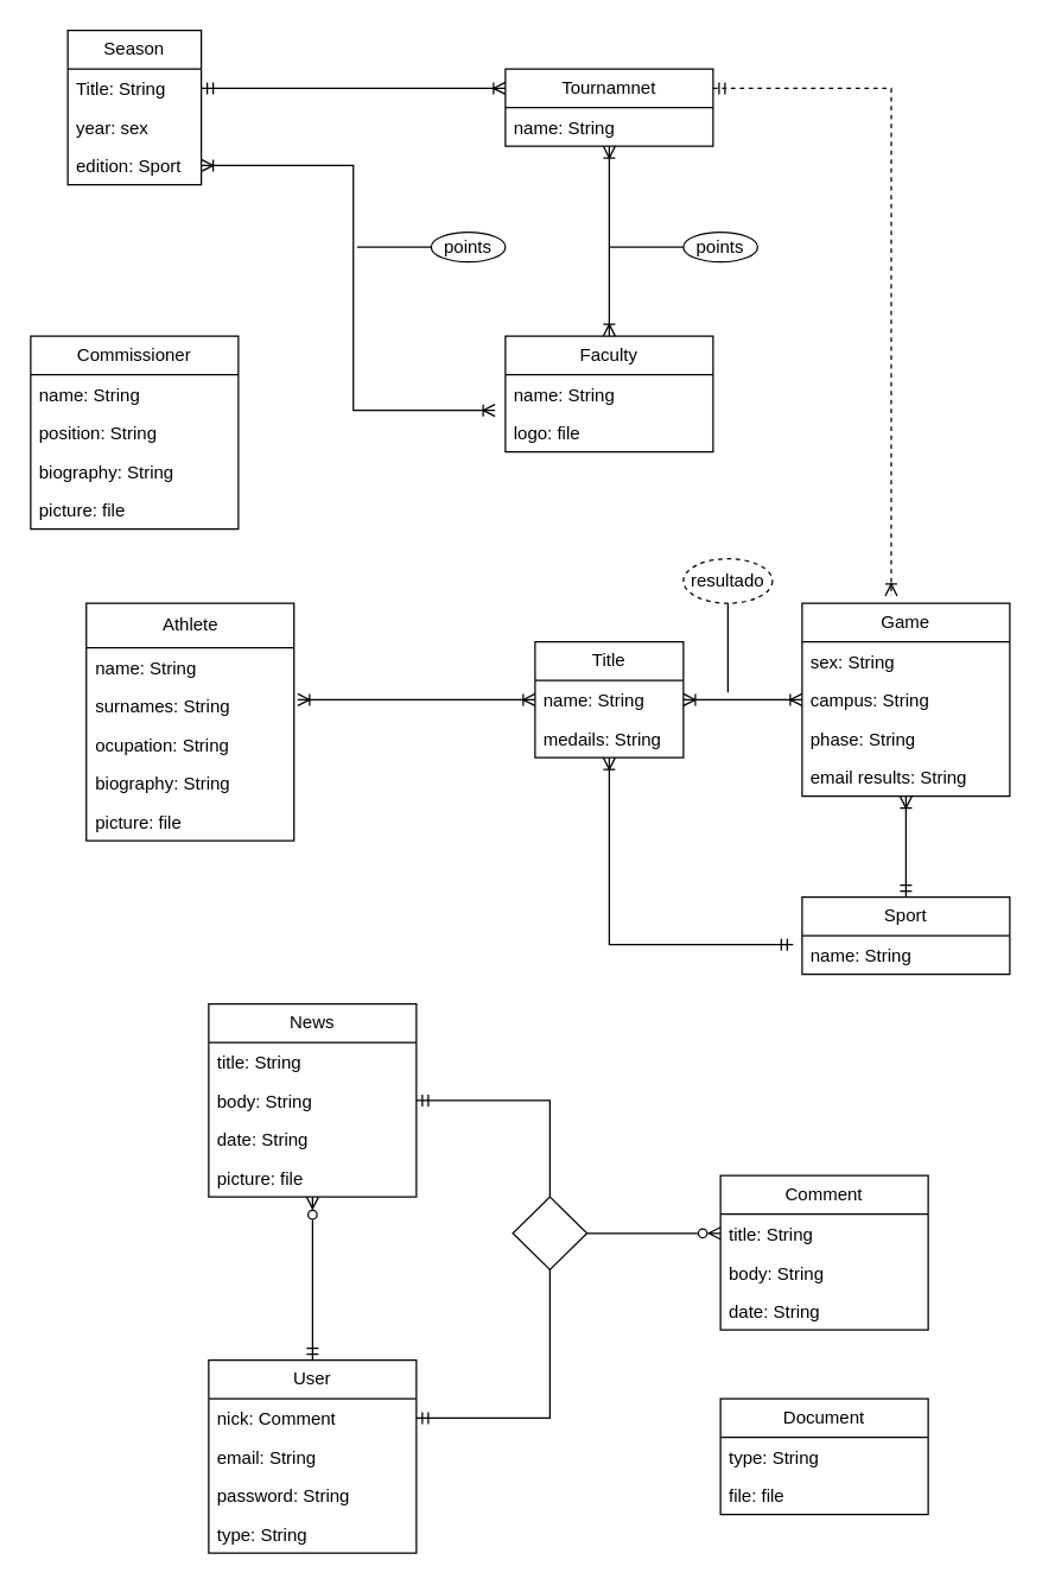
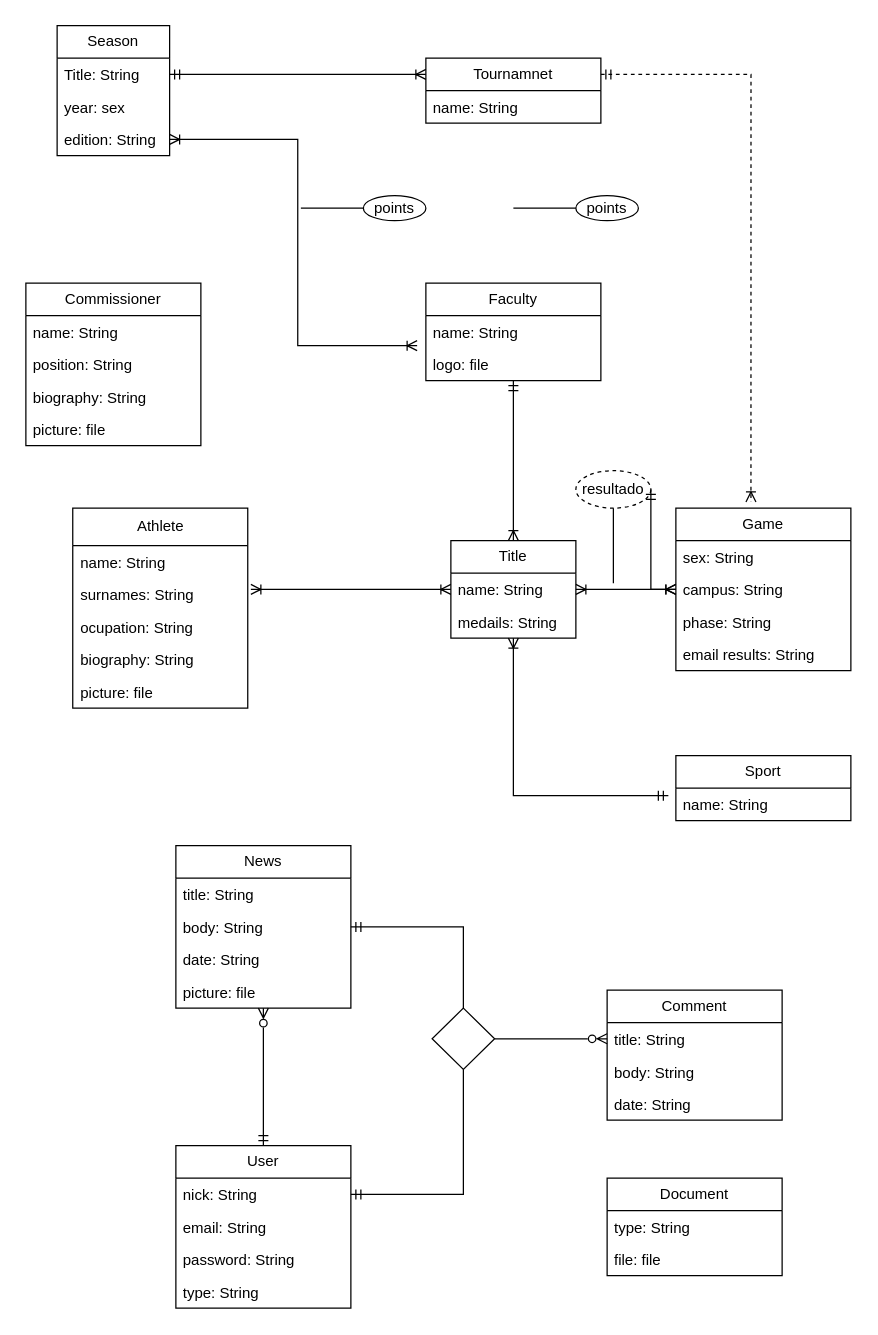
  <mxCell id="0" />
  <mxCell id="1" parent="0" />
  <mxCell id="2" value="Athlete" style="swimlane;fontStyle=0;childLayout=stackLayout;horizontal=1;startSize=30;fillColor=none;horizontalStack=0;resizeParent=1;resizeParentMax=0;resizeLast=0;collapsible=1;marginBottom=0;whiteSpace=wrap;html=1;" parent="1" vertex="1"><mxGeometry x="57.5" y="406" width="140" height="160" as="geometry" /></mxCell>
  <mxCell id="3" value="name: String" style="text;strokeColor=none;fillColor=none;align=left;verticalAlign=top;spacingLeft=4;spacingRight=4;overflow=hidden;rotatable=0;points=[[0,0.5],[1,0.5]];portConstraint=eastwest;whiteSpace=wrap;html=1;" parent="2" vertex="1"><mxGeometry y="30" width="140" height="26" as="geometry" /></mxCell>
  <mxCell id="4" value="surnames: String" style="text;strokeColor=none;fillColor=none;align=left;verticalAlign=top;spacingLeft=4;spacingRight=4;overflow=hidden;rotatable=0;points=[[0,0.5],[1,0.5]];portConstraint=eastwest;whiteSpace=wrap;html=1;" parent="2" vertex="1"><mxGeometry y="56" width="140" height="26" as="geometry" /></mxCell>
  <mxCell id="5" value="ocupation: String" style="text;strokeColor=none;fillColor=none;align=left;verticalAlign=top;spacingLeft=4;spacingRight=4;overflow=hidden;rotatable=0;points=[[0,0.5],[1,0.5]];portConstraint=eastwest;whiteSpace=wrap;html=1;" parent="2" vertex="1"><mxGeometry y="82" width="140" height="26" as="geometry" /></mxCell>
  <mxCell id="6" value="biography: String" style="text;strokeColor=none;fillColor=none;align=left;verticalAlign=top;spacingLeft=4;spacingRight=4;overflow=hidden;rotatable=0;points=[[0,0.5],[1,0.5]];portConstraint=eastwest;whiteSpace=wrap;html=1;" parent="2" vertex="1"><mxGeometry y="108" width="140" height="26" as="geometry" /></mxCell>
  <mxCell id="7" value="picture: file" style="text;strokeColor=none;fillColor=none;align=left;verticalAlign=top;spacingLeft=4;spacingRight=4;overflow=hidden;rotatable=0;points=[[0,0.5],[1,0.5]];portConstraint=eastwest;whiteSpace=wrap;html=1;" parent="2" vertex="1"><mxGeometry y="134" width="140" height="26" as="geometry" /></mxCell>
+ <mxCell id="8" style="edgeStyle=orthogonalEdgeStyle;rounded=0;orthogonalLoop=1;jettySize=auto;html=1;entryX=0.5;entryY=0;entryDx=0;entryDy=0;endArrow=ERoneToMany;endFill=0;startArrow=ERmandOne;startFill=0;" edge="1" parent="1" source="9" target="12"><mxGeometry relative="1" as="geometry" /></mxCell>
  <mxCell id="9" value="Faculty" style="swimlane;fontStyle=0;childLayout=stackLayout;horizontal=1;startSize=26;fillColor=none;horizontalStack=0;resizeParent=1;resizeParentMax=0;resizeLast=0;collapsible=1;marginBottom=0;whiteSpace=wrap;html=1;" parent="1" vertex="1"><mxGeometry x="340" y="226" width="140" height="78" as="geometry" /></mxCell>
  <mxCell id="10" value="name: String" style="text;strokeColor=none;fillColor=none;align=left;verticalAlign=top;spacingLeft=4;spacingRight=4;overflow=hidden;rotatable=0;points=[[0,0.5],[1,0.5]];portConstraint=eastwest;whiteSpace=wrap;html=1;" parent="9" vertex="1"><mxGeometry y="26" width="140" height="26" as="geometry" /></mxCell>
  <mxCell id="11" value="logo: file" style="text;strokeColor=none;fillColor=none;align=left;verticalAlign=top;spacingLeft=4;spacingRight=4;overflow=hidden;rotatable=0;points=[[0,0.5],[1,0.5]];portConstraint=eastwest;whiteSpace=wrap;html=1;" parent="9" vertex="1"><mxGeometry y="52" width="140" height="26" as="geometry" /></mxCell>
  <mxCell id="12" value="Title" style="swimlane;fontStyle=0;childLayout=stackLayout;horizontal=1;startSize=26;fillColor=none;horizontalStack=0;resizeParent=1;resizeParentMax=0;resizeLast=0;collapsible=1;marginBottom=0;whiteSpace=wrap;html=1;" parent="1" vertex="1"><mxGeometry x="360" y="432" width="100" height="78" as="geometry" /></mxCell>
  <mxCell id="13" value="name: String" style="text;strokeColor=none;fillColor=none;align=left;verticalAlign=top;spacingLeft=4;spacingRight=4;overflow=hidden;rotatable=0;points=[[0,0.5],[1,0.5]];portConstraint=eastwest;whiteSpace=wrap;html=1;" parent="12" vertex="1"><mxGeometry y="26" width="100" height="26" as="geometry" /></mxCell>
  <mxCell id="14" value="medails: String" style="text;strokeColor=none;fillColor=none;align=left;verticalAlign=top;spacingLeft=4;spacingRight=4;overflow=hidden;rotatable=0;points=[[0,0.5],[1,0.5]];portConstraint=eastwest;whiteSpace=wrap;html=1;" parent="12" vertex="1"><mxGeometry y="52" width="100" height="26" as="geometry" /></mxCell>
  <mxCell id="15" value="Sport" style="swimlane;fontStyle=0;childLayout=stackLayout;horizontal=1;startSize=26;fillColor=none;horizontalStack=0;resizeParent=1;resizeParentMax=0;resizeLast=0;collapsible=1;marginBottom=0;whiteSpace=wrap;html=1;" parent="1" vertex="1"><mxGeometry x="540" y="604" width="140" height="52" as="geometry" /></mxCell>
  <mxCell id="16" value="name: String" style="text;strokeColor=none;fillColor=none;align=left;verticalAlign=top;spacingLeft=4;spacingRight=4;overflow=hidden;rotatable=0;points=[[0,0.5],[1,0.5]];portConstraint=eastwest;whiteSpace=wrap;html=1;" parent="15" vertex="1"><mxGeometry y="26" width="140" height="26" as="geometry" /></mxCell>
  <mxCell id="17" style="edgeStyle=orthogonalEdgeStyle;rounded=0;orthogonalLoop=1;jettySize=auto;html=1;entryX=0.5;entryY=0;entryDx=0;entryDy=0;endArrow=ERmandOne;endFill=0;startArrow=ERzeroToMany;startFill=0;" edge="1" parent="1" source="18" target="23"><mxGeometry relative="1" as="geometry" /></mxCell>
  <mxCell id="18" value="News" style="swimlane;fontStyle=0;childLayout=stackLayout;horizontal=1;startSize=26;fillColor=none;horizontalStack=0;resizeParent=1;resizeParentMax=0;resizeLast=0;collapsible=1;marginBottom=0;whiteSpace=wrap;html=1;" parent="1" vertex="1"><mxGeometry x="140" y="676" width="140" height="130" as="geometry" /></mxCell>
  <mxCell id="19" value="title: String" style="text;strokeColor=none;fillColor=none;align=left;verticalAlign=top;spacingLeft=4;spacingRight=4;overflow=hidden;rotatable=0;points=[[0,0.5],[1,0.5]];portConstraint=eastwest;whiteSpace=wrap;html=1;" parent="18" vertex="1"><mxGeometry y="26" width="140" height="26" as="geometry" /></mxCell>
  <mxCell id="20" value="body: String" style="text;strokeColor=none;fillColor=none;align=left;verticalAlign=top;spacingLeft=4;spacingRight=4;overflow=hidden;rotatable=0;points=[[0,0.5],[1,0.5]];portConstraint=eastwest;whiteSpace=wrap;html=1;" parent="18" vertex="1"><mxGeometry y="52" width="140" height="26" as="geometry" /></mxCell>
  <mxCell id="21" value="date: String" style="text;strokeColor=none;fillColor=none;align=left;verticalAlign=top;spacingLeft=4;spacingRight=4;overflow=hidden;rotatable=0;points=[[0,0.5],[1,0.5]];portConstraint=eastwest;whiteSpace=wrap;html=1;" parent="18" vertex="1"><mxGeometry y="78" width="140" height="26" as="geometry" /></mxCell>
  <mxCell id="22" value="picture: file" style="text;strokeColor=none;fillColor=none;align=left;verticalAlign=top;spacingLeft=4;spacingRight=4;overflow=hidden;rotatable=0;points=[[0,0.5],[1,0.5]];portConstraint=eastwest;whiteSpace=wrap;html=1;" vertex="1" parent="18"><mxGeometry y="104" width="140" height="26" as="geometry" /></mxCell>
  <mxCell id="23" value="User" style="swimlane;fontStyle=0;childLayout=stackLayout;horizontal=1;startSize=26;fillColor=none;horizontalStack=0;resizeParent=1;resizeParentMax=0;resizeLast=0;collapsible=1;marginBottom=0;whiteSpace=wrap;html=1;" parent="1" vertex="1"><mxGeometry x="140" y="916" width="140" height="130" as="geometry" /></mxCell>
- <mxCell id="24" value="nick: Comment" style="text;strokeColor=none;fillColor=none;align=left;verticalAlign=top;spacingLeft=4;spacingRight=4;overflow=hidden;rotatable=0;points=[[0,0.5],[1,0.5]];portConstraint=eastwest;whiteSpace=wrap;html=1;" parent="23" vertex="1"><mxGeometry y="26" width="140" height="26" as="geometry" /></mxCell>
+ <mxCell id="24" value="nick: String" style="text;strokeColor=none;fillColor=none;align=left;verticalAlign=top;spacingLeft=4;spacingRight=4;overflow=hidden;rotatable=0;points=[[0,0.5],[1,0.5]];portConstraint=eastwest;whiteSpace=wrap;html=1;" parent="23" vertex="1"><mxGeometry y="26" width="140" height="26" as="geometry" /></mxCell>
  <mxCell id="25" value="email: String" style="text;strokeColor=none;fillColor=none;align=left;verticalAlign=top;spacingLeft=4;spacingRight=4;overflow=hidden;rotatable=0;points=[[0,0.5],[1,0.5]];portConstraint=eastwest;whiteSpace=wrap;html=1;" parent="23" vertex="1"><mxGeometry y="52" width="140" height="26" as="geometry" /></mxCell>
  <mxCell id="26" value="password: String" style="text;strokeColor=none;fillColor=none;align=left;verticalAlign=top;spacingLeft=4;spacingRight=4;overflow=hidden;rotatable=0;points=[[0,0.5],[1,0.5]];portConstraint=eastwest;whiteSpace=wrap;html=1;" parent="23" vertex="1"><mxGeometry y="78" width="140" height="26" as="geometry" /></mxCell>
  <mxCell id="27" value="type: String" style="text;strokeColor=none;fillColor=none;align=left;verticalAlign=top;spacingLeft=4;spacingRight=4;overflow=hidden;rotatable=0;points=[[0,0.5],[1,0.5]];portConstraint=eastwest;whiteSpace=wrap;html=1;" vertex="1" parent="23"><mxGeometry y="104" width="140" height="26" as="geometry" /></mxCell>
  <mxCell id="28" value="Comment" style="swimlane;fontStyle=0;childLayout=stackLayout;horizontal=1;startSize=26;fillColor=none;horizontalStack=0;resizeParent=1;resizeParentMax=0;resizeLast=0;collapsible=1;marginBottom=0;whiteSpace=wrap;html=1;" parent="1" vertex="1"><mxGeometry x="485" y="791.5" width="140" height="104" as="geometry" /></mxCell>
  <mxCell id="29" value="title: String" style="text;strokeColor=none;fillColor=none;align=left;verticalAlign=top;spacingLeft=4;spacingRight=4;overflow=hidden;rotatable=0;points=[[0,0.5],[1,0.5]];portConstraint=eastwest;whiteSpace=wrap;html=1;" parent="28" vertex="1"><mxGeometry y="26" width="140" height="26" as="geometry" /></mxCell>
  <mxCell id="30" value="body: String" style="text;strokeColor=none;fillColor=none;align=left;verticalAlign=top;spacingLeft=4;spacingRight=4;overflow=hidden;rotatable=0;points=[[0,0.5],[1,0.5]];portConstraint=eastwest;whiteSpace=wrap;html=1;" parent="28" vertex="1"><mxGeometry y="52" width="140" height="26" as="geometry" /></mxCell>
  <mxCell id="31" value="date: String" style="text;strokeColor=none;fillColor=none;align=left;verticalAlign=top;spacingLeft=4;spacingRight=4;overflow=hidden;rotatable=0;points=[[0,0.5],[1,0.5]];portConstraint=eastwest;whiteSpace=wrap;html=1;" vertex="1" parent="28"><mxGeometry y="78" width="140" height="26" as="geometry" /></mxCell>
  <mxCell id="32" value="Commissioner" style="swimlane;fontStyle=0;childLayout=stackLayout;horizontal=1;startSize=26;fillColor=none;horizontalStack=0;resizeParent=1;resizeParentMax=0;resizeLast=0;collapsible=1;marginBottom=0;whiteSpace=wrap;html=1;" parent="1" vertex="1"><mxGeometry x="20" y="226" width="140" height="130" as="geometry" /></mxCell>
  <mxCell id="33" value="name: String" style="text;strokeColor=none;fillColor=none;align=left;verticalAlign=top;spacingLeft=4;spacingRight=4;overflow=hidden;rotatable=0;points=[[0,0.5],[1,0.5]];portConstraint=eastwest;whiteSpace=wrap;html=1;" parent="32" vertex="1"><mxGeometry y="26" width="140" height="26" as="geometry" /></mxCell>
  <mxCell id="34" value="position: String" style="text;strokeColor=none;fillColor=none;align=left;verticalAlign=top;spacingLeft=4;spacingRight=4;overflow=hidden;rotatable=0;points=[[0,0.5],[1,0.5]];portConstraint=eastwest;whiteSpace=wrap;html=1;" parent="32" vertex="1"><mxGeometry y="52" width="140" height="26" as="geometry" /></mxCell>
  <mxCell id="35" value="biography: String" style="text;strokeColor=none;fillColor=none;align=left;verticalAlign=top;spacingLeft=4;spacingRight=4;overflow=hidden;rotatable=0;points=[[0,0.5],[1,0.5]];portConstraint=eastwest;whiteSpace=wrap;html=1;" parent="32" vertex="1"><mxGeometry y="78" width="140" height="26" as="geometry" /></mxCell>
  <mxCell id="36" value="picture: file" style="text;strokeColor=none;fillColor=none;align=left;verticalAlign=top;spacingLeft=4;spacingRight=4;overflow=hidden;rotatable=0;points=[[0,0.5],[1,0.5]];portConstraint=eastwest;whiteSpace=wrap;html=1;" parent="32" vertex="1"><mxGeometry y="104" width="140" height="26" as="geometry" /></mxCell>
  <mxCell id="37" value="Document" style="swimlane;fontStyle=0;childLayout=stackLayout;horizontal=1;startSize=26;fillColor=none;horizontalStack=0;resizeParent=1;resizeParentMax=0;resizeLast=0;collapsible=1;marginBottom=0;whiteSpace=wrap;html=1;" parent="1" vertex="1"><mxGeometry x="485" y="942" width="140" height="78" as="geometry" /></mxCell>
  <mxCell id="38" value="type: String" style="text;strokeColor=none;fillColor=none;align=left;verticalAlign=top;spacingLeft=4;spacingRight=4;overflow=hidden;rotatable=0;points=[[0,0.5],[1,0.5]];portConstraint=eastwest;whiteSpace=wrap;html=1;" parent="37" vertex="1"><mxGeometry y="26" width="140" height="26" as="geometry" /></mxCell>
  <mxCell id="39" value="file: file" style="text;strokeColor=none;fillColor=none;align=left;verticalAlign=top;spacingLeft=4;spacingRight=4;overflow=hidden;rotatable=0;points=[[0,0.5],[1,0.5]];portConstraint=eastwest;whiteSpace=wrap;html=1;" parent="37" vertex="1"><mxGeometry y="52" width="140" height="26" as="geometry" /></mxCell>
- <mxCell id="40" style="edgeStyle=orthogonalEdgeStyle;rounded=0;orthogonalLoop=1;jettySize=auto;html=1;entryX=0.5;entryY=0;entryDx=0;entryDy=0;endArrow=ERmandOne;endFill=0;startArrow=ERoneToMany;startFill=0;" edge="1" parent="1" source="41" target="15"><mxGeometry relative="1" as="geometry" /></mxCell>
+ <mxCell id="40" style="edgeStyle=orthogonalEdgeStyle;rounded=0;orthogonalLoop=1;jettySize=auto;html=1;endArrow=ERmandOne;endFill=0;startArrow=ERoneToMany;startFill=0;" edge="1" parent="1" source="41" target="68"><mxGeometry relative="1" as="geometry" /></mxCell>
  <mxCell id="41" value="Game" style="swimlane;fontStyle=0;childLayout=stackLayout;horizontal=1;startSize=26;fillColor=none;horizontalStack=0;resizeParent=1;resizeParentMax=0;resizeLast=0;collapsible=1;marginBottom=0;whiteSpace=wrap;html=1;" parent="1" vertex="1"><mxGeometry x="540" y="406" width="140" height="130" as="geometry" /></mxCell>
  <mxCell id="42" value="sex: String" style="text;strokeColor=none;fillColor=none;align=left;verticalAlign=top;spacingLeft=4;spacingRight=4;overflow=hidden;rotatable=0;points=[[0,0.5],[1,0.5]];portConstraint=eastwest;whiteSpace=wrap;html=1;" parent="41" vertex="1"><mxGeometry y="26" width="140" height="26" as="geometry" /></mxCell>
  <mxCell id="43" value="campus: String" style="text;strokeColor=none;fillColor=none;align=left;verticalAlign=top;spacingLeft=4;spacingRight=4;overflow=hidden;rotatable=0;points=[[0,0.5],[1,0.5]];portConstraint=eastwest;whiteSpace=wrap;html=1;" parent="41" vertex="1"><mxGeometry y="52" width="140" height="26" as="geometry" /></mxCell>
  <mxCell id="44" value="phase: String" style="text;strokeColor=none;fillColor=none;align=left;verticalAlign=top;spacingLeft=4;spacingRight=4;overflow=hidden;rotatable=0;points=[[0,0.5],[1,0.5]];portConstraint=eastwest;whiteSpace=wrap;html=1;" parent="41" vertex="1"><mxGeometry y="78" width="140" height="26" as="geometry" /></mxCell>
  <mxCell id="45" value="email results: String" style="text;strokeColor=none;fillColor=none;align=left;verticalAlign=top;spacingLeft=4;spacingRight=4;overflow=hidden;rotatable=0;points=[[0,0.5],[1,0.5]];portConstraint=eastwest;whiteSpace=wrap;html=1;" parent="41" vertex="1"><mxGeometry y="104" width="140" height="26" as="geometry" /></mxCell>
  <mxCell id="46" value="Season" style="swimlane;fontStyle=0;childLayout=stackLayout;horizontal=1;startSize=26;fillColor=none;horizontalStack=0;resizeParent=1;resizeParentMax=0;resizeLast=0;collapsible=1;marginBottom=0;whiteSpace=wrap;html=1;" parent="1" vertex="1"><mxGeometry x="45" y="20" width="90" height="104" as="geometry" /></mxCell>
  <mxCell id="47" value="Title: String" style="text;strokeColor=none;fillColor=none;align=left;verticalAlign=top;spacingLeft=4;spacingRight=4;overflow=hidden;rotatable=0;points=[[0,0.5],[1,0.5]];portConstraint=eastwest;whiteSpace=wrap;html=1;" parent="46" vertex="1"><mxGeometry y="26" width="90" height="26" as="geometry" /></mxCell>
  <mxCell id="48" value="year: sex" style="text;strokeColor=none;fillColor=none;align=left;verticalAlign=top;spacingLeft=4;spacingRight=4;overflow=hidden;rotatable=0;points=[[0,0.5],[1,0.5]];portConstraint=eastwest;whiteSpace=wrap;html=1;" parent="46" vertex="1"><mxGeometry y="52" width="90" height="26" as="geometry" /></mxCell>
- <mxCell id="49" value="edition: Sport" style="text;strokeColor=none;fillColor=none;align=left;verticalAlign=top;spacingLeft=4;spacingRight=4;overflow=hidden;rotatable=0;points=[[0,0.5],[1,0.5]];portConstraint=eastwest;whiteSpace=wrap;html=1;" parent="46" vertex="1"><mxGeometry y="78" width="90" height="26" as="geometry" /></mxCell>
- <mxCell id="50" style="edgeStyle=orthogonalEdgeStyle;rounded=0;orthogonalLoop=1;jettySize=auto;html=1;entryX=0.5;entryY=0;entryDx=0;entryDy=0;endArrow=ERoneToMany;endFill=0;startArrow=ERoneToMany;startFill=0;" edge="1" parent="1" source="52" target="9"><mxGeometry relative="1" as="geometry" /></mxCell>
+ <mxCell id="49" value="edition: String" style="text;strokeColor=none;fillColor=none;align=left;verticalAlign=top;spacingLeft=4;spacingRight=4;overflow=hidden;rotatable=0;points=[[0,0.5],[1,0.5]];portConstraint=eastwest;whiteSpace=wrap;html=1;" parent="46" vertex="1"><mxGeometry y="78" width="90" height="26" as="geometry" /></mxCell>
  <mxCell id="51" style="edgeStyle=orthogonalEdgeStyle;rounded=0;orthogonalLoop=1;jettySize=auto;html=1;exitX=0;exitY=0.25;exitDx=0;exitDy=0;entryX=1;entryY=0.5;entryDx=0;entryDy=0;startArrow=ERoneToMany;startFill=0;endArrow=ERmandOne;endFill=0;" edge="1" parent="1" source="52" target="47"><mxGeometry relative="1" as="geometry" /></mxCell>
  <mxCell id="52" value="Tournamnet" style="swimlane;fontStyle=0;childLayout=stackLayout;horizontal=1;startSize=26;fillColor=none;horizontalStack=0;resizeParent=1;resizeParentMax=0;resizeLast=0;collapsible=1;marginBottom=0;whiteSpace=wrap;html=1;" vertex="1" parent="1"><mxGeometry x="340" y="46" width="140" height="52" as="geometry" /></mxCell>
  <mxCell id="53" value="name: String" style="text;strokeColor=none;fillColor=none;align=left;verticalAlign=top;spacingLeft=4;spacingRight=4;overflow=hidden;rotatable=0;points=[[0,0.5],[1,0.5]];portConstraint=eastwest;whiteSpace=wrap;html=1;" vertex="1" parent="52"><mxGeometry y="26" width="140" height="26" as="geometry" /></mxCell>
  <mxCell id="54" style="edgeStyle=orthogonalEdgeStyle;rounded=0;orthogonalLoop=1;jettySize=auto;html=1;entryX=-0.05;entryY=-0.077;entryDx=0;entryDy=0;entryPerimeter=0;endArrow=ERoneToMany;endFill=0;startArrow=ERoneToMany;startFill=0;" edge="1" parent="1" source="49" target="11"><mxGeometry relative="1" as="geometry" /></mxCell>
  <mxCell id="55" style="edgeStyle=orthogonalEdgeStyle;rounded=0;orthogonalLoop=1;jettySize=auto;html=1;endArrow=ERoneToMany;endFill=0;startArrow=ERmandOne;startFill=0;entryX=0.429;entryY=-0.038;entryDx=0;entryDy=0;entryPerimeter=0;exitX=1;exitY=0.25;exitDx=0;exitDy=0;dashed=1;" edge="1" parent="1" source="52" target="41"><mxGeometry relative="1" as="geometry"><mxPoint x="600" y="46" as="sourcePoint" /><mxPoint x="670" y="376" as="targetPoint" /><Array as="points"><mxPoint x="600" y="59" /></Array></mxGeometry></mxCell>
  <mxCell id="56" style="edgeStyle=orthogonalEdgeStyle;rounded=0;orthogonalLoop=1;jettySize=auto;html=1;endArrow=ERoneToMany;endFill=0;startArrow=ERoneToMany;startFill=0;entryX=0;entryY=0.5;entryDx=0;entryDy=0;" edge="1" parent="1" source="13" target="43"><mxGeometry relative="1" as="geometry"><mxPoint x="520" y="471" as="targetPoint" /></mxGeometry></mxCell>
  <mxCell id="57" style="edgeStyle=orthogonalEdgeStyle;rounded=0;orthogonalLoop=1;jettySize=auto;html=1;startArrow=ERoneToMany;startFill=0;endArrow=ERoneToMany;endFill=0;" edge="1" parent="1" source="13"><mxGeometry relative="1" as="geometry"><mxPoint x="200" y="471" as="targetPoint" /></mxGeometry></mxCell>
  <mxCell id="58" style="edgeStyle=orthogonalEdgeStyle;rounded=0;orthogonalLoop=1;jettySize=auto;html=1;endArrow=ERmandOne;endFill=0;startArrow=ERoneToMany;startFill=0;entryX=-0.043;entryY=0.231;entryDx=0;entryDy=0;entryPerimeter=0;" edge="1" parent="1" source="12" target="16"><mxGeometry relative="1" as="geometry"><mxPoint x="410" y="626" as="targetPoint" /></mxGeometry></mxCell>
  <mxCell id="59" style="edgeStyle=orthogonalEdgeStyle;rounded=0;orthogonalLoop=1;jettySize=auto;html=1;endArrow=none;endFill=0;" edge="1" parent="1" source="60"><mxGeometry relative="1" as="geometry"><mxPoint x="410" y="166" as="targetPoint" /></mxGeometry></mxCell>
  <mxCell id="60" value="points" style="ellipse;whiteSpace=wrap;html=1;fillColor=none;" vertex="1" parent="1"><mxGeometry x="460" y="156" width="50" height="20" as="geometry" /></mxCell>
  <mxCell id="61" style="edgeStyle=orthogonalEdgeStyle;rounded=0;orthogonalLoop=1;jettySize=auto;html=1;entryX=0;entryY=0.5;entryDx=0;entryDy=0;endArrow=ERzeroToMany;endFill=0;" edge="1" parent="1" source="63" target="29"><mxGeometry relative="1" as="geometry" /></mxCell>
  <mxCell id="62" style="edgeStyle=orthogonalEdgeStyle;rounded=0;orthogonalLoop=1;jettySize=auto;html=1;entryX=1;entryY=0.5;entryDx=0;entryDy=0;endArrow=ERmandOne;endFill=0;" edge="1" parent="1" source="63" target="24"><mxGeometry relative="1" as="geometry" /></mxCell>
  <mxCell id="63" value="" style="rhombus;whiteSpace=wrap;html=1;fillColor=none;" vertex="1" parent="1"><mxGeometry x="345" y="806" width="50" height="49" as="geometry" /></mxCell>
  <mxCell id="64" style="edgeStyle=orthogonalEdgeStyle;rounded=0;orthogonalLoop=1;jettySize=auto;html=1;entryX=0.5;entryY=0;entryDx=0;entryDy=0;endArrow=none;endFill=0;startArrow=ERmandOne;startFill=0;" edge="1" parent="1" source="20" target="63"><mxGeometry relative="1" as="geometry" /></mxCell>
  <mxCell id="65" style="edgeStyle=orthogonalEdgeStyle;rounded=0;orthogonalLoop=1;jettySize=auto;html=1;endArrow=none;endFill=0;" edge="1" parent="1" source="66"><mxGeometry relative="1" as="geometry"><mxPoint x="240" y="166" as="targetPoint" /></mxGeometry></mxCell>
  <mxCell id="66" value="points" style="ellipse;whiteSpace=wrap;html=1;fillColor=none;" vertex="1" parent="1"><mxGeometry x="290" y="156" width="50" height="20" as="geometry" /></mxCell>
  <mxCell id="67" style="edgeStyle=orthogonalEdgeStyle;rounded=0;orthogonalLoop=1;jettySize=auto;html=1;endArrow=none;endFill=0;" edge="1" parent="1" source="68"><mxGeometry relative="1" as="geometry"><mxPoint x="490" y="466" as="targetPoint" /></mxGeometry></mxCell>
  <mxCell id="68" value="resultado" style="ellipse;whiteSpace=wrap;html=1;fillColor=none;dashed=1;" vertex="1" parent="1"><mxGeometry x="460" y="376" width="60" height="30" as="geometry" /></mxCell>
